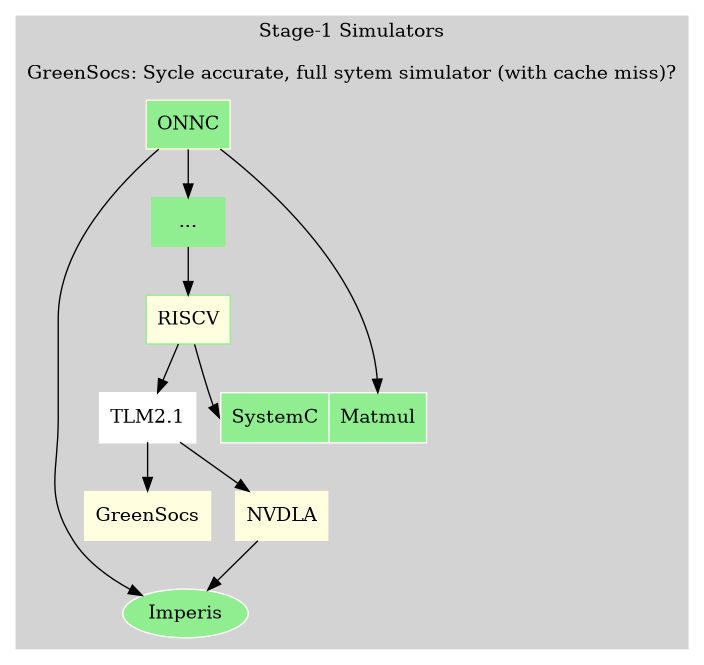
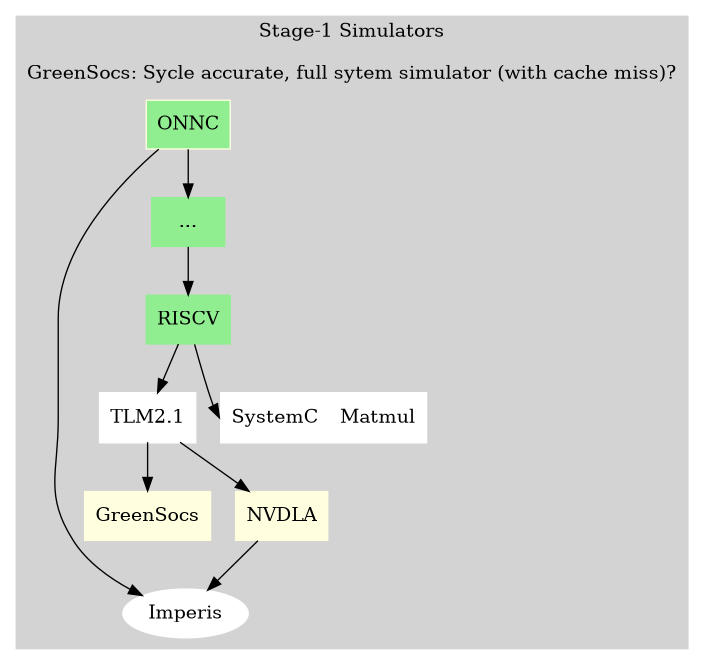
  digraph {
    rankdir=TB
    node [color=white shape=box style=filled]
-   n1 [label="<f0> SystemC | <f1> Matmul" shape=record fillcolor=lightgreen]
+   n1 [label="<f0> SystemC | <f1> Matmul" shape=record]
    n2 [label="TLM2.1" shape=record]
    GreenSocs [color=lightyellow]
    NVDLA [color=lightyellow]
    n5 [color=lightgreen label="..."]
-   RISCV [color=lightgreen fillcolor=lightyellow]
-   Imperis [fillcolor=lightgreen shape=""]
+   RISCV [color=lightgreen]
+   Imperis [shape=""]
    ONNC [color=lightyellow fillcolor=lightgreen]
    subgraph cluster_1 {
      color=lightgrey
      label="Stage-1 Simulators\n\nGreenSocs: Sycle accurate, full sytem simulator (with cache miss)?\n"
      style=filled
      n1
      n2
      GreenSocs
      NVDLA
      n5
      RISCV
      Imperis
      ONNC
    }
    n2 -> GreenSocs
    n2 -> NVDLA
    NVDLA -> Imperis
    n5 -> RISCV
    RISCV -> n1 [headport=f0]
    RISCV -> n2
-   ONNC -> n1 [headport=f1]
    ONNC -> n5
    ONNC -> Imperis
  }
